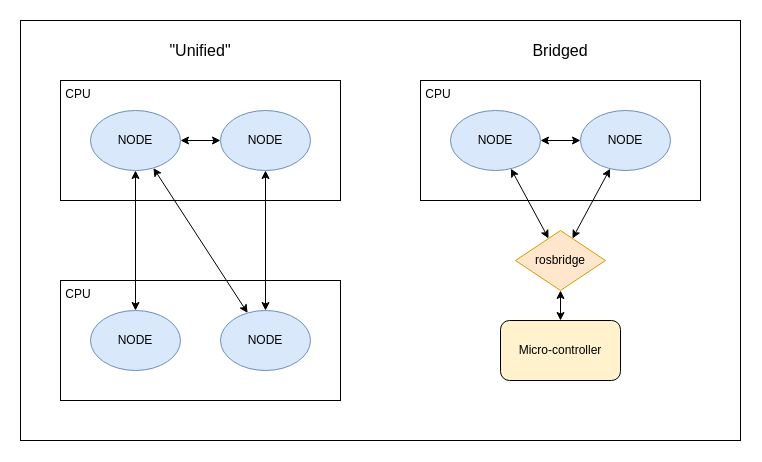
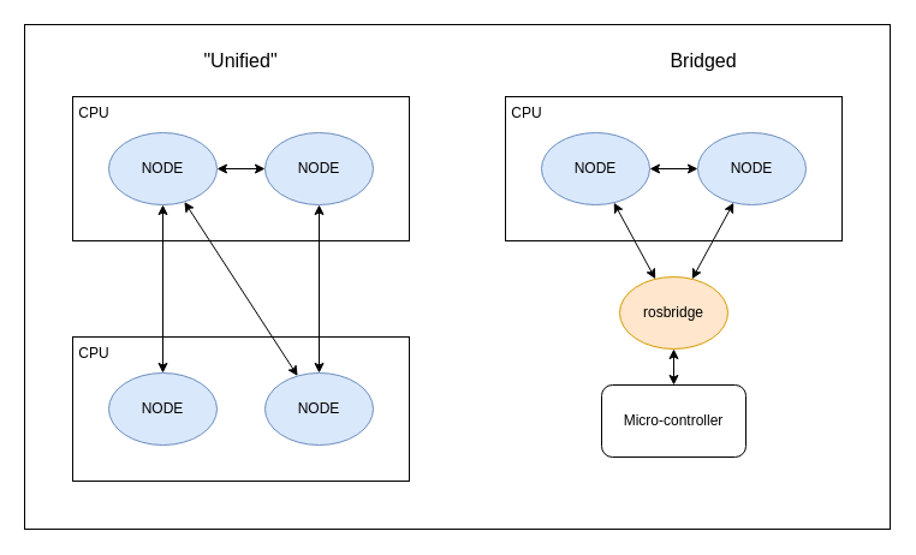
  <mxCell id="0" />
  <mxCell id="1" parent="0" />
  <mxCell id="2" value="" style="rounded=0;whiteSpace=wrap;html=1;align=center;" vertex="1" parent="1"><mxGeometry y="20" width="720" height="420" as="geometry" x="20" /></mxCell>
  <mxCell id="3" value="&amp;nbsp;CPU" style="rounded=0;whiteSpace=wrap;html=1;verticalAlign=top;align=left;" vertex="1" parent="1"><mxGeometry x="60" y="80" width="280" height="120" as="geometry" /></mxCell>
  <mxCell id="4" value="&amp;nbsp;CPU" style="rounded=0;whiteSpace=wrap;html=1;verticalAlign=top;align=left;" vertex="1" parent="1"><mxGeometry x="60" y="280" width="280" height="120" as="geometry" /></mxCell>
  <mxCell id="5" style="edgeStyle=orthogonalEdgeStyle;rounded=0;orthogonalLoop=1;jettySize=auto;html=1;startArrow=classic;startFill=1;" edge="1" parent="1" source="7" target="11"><mxGeometry relative="1" as="geometry" /></mxCell>
  <mxCell id="6" style="rounded=0;orthogonalLoop=1;jettySize=auto;html=1;startArrow=classic;startFill=1;" edge="1" parent="1" source="7" target="12"><mxGeometry relative="1" as="geometry" /></mxCell>
  <mxCell id="7" value="NODE" style="ellipse;whiteSpace=wrap;html=1;fillColor=#dae8fc;strokeColor=#6c8ebf;" vertex="1" parent="1"><mxGeometry x="90" y="110" width="90" height="60" as="geometry" /></mxCell>
  <mxCell id="8" style="edgeStyle=none;rounded=0;orthogonalLoop=1;jettySize=auto;html=1;startArrow=classic;startFill=1;" edge="1" parent="1" source="10" target="7"><mxGeometry relative="1" as="geometry" /></mxCell>
  <mxCell id="9" style="edgeStyle=none;rounded=0;orthogonalLoop=1;jettySize=auto;html=1;startArrow=classic;startFill=1;" edge="1" parent="1" source="10" target="12"><mxGeometry relative="1" as="geometry" /></mxCell>
  <mxCell id="10" value="NODE" style="ellipse;whiteSpace=wrap;html=1;fillColor=#dae8fc;strokeColor=#6c8ebf;" vertex="1" parent="1"><mxGeometry x="220" y="110" width="90" height="60" as="geometry" /></mxCell>
  <mxCell id="11" value="NODE" style="ellipse;whiteSpace=wrap;html=1;fillColor=#dae8fc;strokeColor=#6c8ebf;" vertex="1" parent="1"><mxGeometry x="90" y="310" width="90" height="60" as="geometry" /></mxCell>
  <mxCell id="12" value="NODE" style="ellipse;whiteSpace=wrap;html=1;fillColor=#dae8fc;strokeColor=#6c8ebf;" vertex="1" parent="1"><mxGeometry x="220" y="310" width="90" height="60" as="geometry" /></mxCell>
  <mxCell id="13" value="&amp;nbsp;CPU" style="rounded=0;whiteSpace=wrap;html=1;verticalAlign=top;align=left;" vertex="1" parent="1"><mxGeometry x="420" y="80" width="280" height="120" as="geometry" /></mxCell>
  <mxCell id="14" style="edgeStyle=none;rounded=0;orthogonalLoop=1;jettySize=auto;html=1;startArrow=classic;startFill=1;" edge="1" parent="1" source="15" target="20"><mxGeometry relative="1" as="geometry" /></mxCell>
  <mxCell id="15" value="NODE" style="ellipse;whiteSpace=wrap;html=1;fillColor=#dae8fc;strokeColor=#6c8ebf;" vertex="1" parent="1"><mxGeometry x="450" y="110" width="90" height="60" as="geometry" /></mxCell>
  <mxCell id="16" style="edgeStyle=none;rounded=0;orthogonalLoop=1;jettySize=auto;html=1;startArrow=classic;startFill=1;" edge="1" parent="1" source="18" target="15"><mxGeometry relative="1" as="geometry" /></mxCell>
  <mxCell id="17" style="edgeStyle=none;rounded=0;orthogonalLoop=1;jettySize=auto;html=1;startArrow=classic;startFill=1;" edge="1" parent="1" source="18" target="20"><mxGeometry relative="1" as="geometry" /></mxCell>
  <mxCell id="18" value="NODE" style="ellipse;whiteSpace=wrap;html=1;fillColor=#dae8fc;strokeColor=#6c8ebf;" vertex="1" parent="1"><mxGeometry x="580" y="110" width="90" height="60" as="geometry" /></mxCell>
  <mxCell id="19" style="edgeStyle=none;rounded=0;orthogonalLoop=1;jettySize=auto;html=1;startArrow=classic;startFill=1;" edge="1" parent="1" source="20"><mxGeometry relative="1" as="geometry"><mxPoint x="560" y="320" as="targetPoint" /></mxGeometry></mxCell>
- <mxCell id="20" value="rosbridge" style="rhombus;whiteSpace=wrap;html=1;fillColor=#ffe6cc;strokeColor=#d79b00;" vertex="1" parent="1"><mxGeometry x="515" y="230" width="90" height="60" as="geometry" /></mxCell>
- <mxCell id="21" value="Micro-controller" style="rounded=1;whiteSpace=wrap;html=1;align=center;fillColor=#fff2cc;" vertex="1" parent="1"><mxGeometry x="500" y="320" width="120" height="60" as="geometry" /></mxCell>
+ <mxCell id="20" value="rosbridge" style="ellipse;whiteSpace=wrap;html=1;fillColor=#ffe6cc;strokeColor=#d79b00;" vertex="1" parent="1"><mxGeometry x="515" y="230" width="90" height="60" as="geometry" /></mxCell>
+ <mxCell id="21" value="Micro-controller" style="rounded=1;whiteSpace=wrap;html=1;align=center;" vertex="1" parent="1"><mxGeometry x="500" y="320" width="120" height="60" as="geometry" /></mxCell>
  <mxCell id="22" value="&lt;span style=&quot;font-size: 16px&quot;&gt;&quot;Unified&quot;&lt;/span&gt;" style="text;html=1;strokeColor=none;fillColor=none;align=center;verticalAlign=middle;whiteSpace=wrap;rounded=0;" vertex="1" parent="1"><mxGeometry x="180" width="40" height="20" as="geometry" y="40" /></mxCell>
- <mxCell id="23" value="&lt;span style=&quot;font-size: 16px&quot;&gt;Bridged&lt;/span&gt;" style="text;html=1;strokeColor=none;fillColor=none;align=center;verticalAlign=middle;whiteSpace=wrap;rounded=0;" vertex="1" parent="1"><mxGeometry x="540" width="40" height="20" as="geometry" y="40" /></mxCell>
+ <mxCell id="23" value="&lt;span style=&quot;font-size: 16px&quot;&gt;Bridged&lt;/span&gt;" style="text;html=1;strokeColor=none;fillColor=none;align=center;verticalAlign=middle;whiteSpace=wrap;rounded=0;" vertex="1" parent="1"><mxGeometry x="565" y="40" width="40" height="20" as="geometry" /></mxCell>
